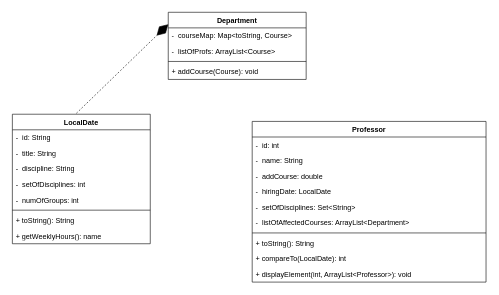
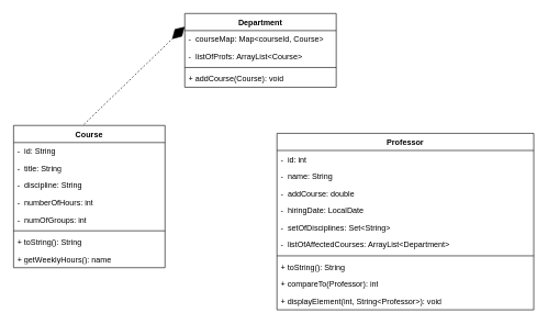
  <mxCell id="0" />
  <mxCell id="1" parent="0" />
  <mxCell id="2" value="Department" style="swimlane;fontStyle=1;align=center;verticalAlign=top;childLayout=stackLayout;horizontal=1;startSize=26;horizontalStack=0;resizeParent=1;resizeParentMax=0;resizeLast=0;collapsible=1;marginBottom=0;whiteSpace=wrap;html=1;" vertex="1" parent="1"><mxGeometry x="280" y="20" width="230" height="112" as="geometry"><mxRectangle x="70" y="76" width="110" height="30" as="alternateBounds" /></mxGeometry></mxCell>
- <mxCell id="3" value="-&amp;nbsp;&amp;nbsp;courseMap: Map&amp;lt;toString, Course&amp;gt;" style="text;strokeColor=none;fillColor=none;align=left;verticalAlign=top;spacingLeft=4;spacingRight=4;overflow=hidden;rotatable=0;points=[[0,0.5],[1,0.5]];portConstraint=eastwest;whiteSpace=wrap;html=1;" vertex="1" parent="2"><mxGeometry y="26" width="230" height="26" as="geometry" /></mxCell>
+ <mxCell id="3" value="-&amp;nbsp;&amp;nbsp;courseMap: Map&amp;lt;courseId, Course&amp;gt;" style="text;strokeColor=none;fillColor=none;align=left;verticalAlign=top;spacingLeft=4;spacingRight=4;overflow=hidden;rotatable=0;points=[[0,0.5],[1,0.5]];portConstraint=eastwest;whiteSpace=wrap;html=1;" vertex="1" parent="2"><mxGeometry y="26" width="230" height="26" as="geometry" /></mxCell>
  <mxCell id="4" value="-&amp;nbsp;&amp;nbsp;listOfProfs:&amp;nbsp;ArrayList&amp;lt;Course&amp;gt;" style="text;strokeColor=none;fillColor=none;align=left;verticalAlign=top;spacingLeft=4;spacingRight=4;overflow=hidden;rotatable=0;points=[[0,0.5],[1,0.5]];portConstraint=eastwest;whiteSpace=wrap;html=1;" vertex="1" parent="2"><mxGeometry y="52" width="230" height="26" as="geometry" /></mxCell>
  <mxCell id="5" value="" style="line;strokeWidth=1;fillColor=none;align=left;verticalAlign=middle;spacingTop=-1;spacingLeft=3;spacingRight=3;rotatable=0;labelPosition=right;points=[];portConstraint=eastwest;strokeColor=inherit;" vertex="1" parent="2"><mxGeometry y="78" width="230" height="8" as="geometry" /></mxCell>
  <mxCell id="6" value="+ addCourse(Course&lt;span style=&quot;background-color: initial;&quot;&gt;): void&lt;/span&gt;" style="text;strokeColor=none;fillColor=none;align=left;verticalAlign=top;spacingLeft=4;spacingRight=4;overflow=hidden;rotatable=0;points=[[0,0.5],[1,0.5]];portConstraint=eastwest;whiteSpace=wrap;html=1;" vertex="1" parent="2"><mxGeometry y="86" width="230" height="26" as="geometry" /></mxCell>
- <mxCell id="7" value="LocalDate" style="swimlane;fontStyle=1;align=center;verticalAlign=top;childLayout=stackLayout;horizontal=1;startSize=26;horizontalStack=0;resizeParent=1;resizeParentMax=0;resizeLast=0;collapsible=1;marginBottom=0;whiteSpace=wrap;html=1;" vertex="1" parent="1"><mxGeometry x="20" y="190" width="230" height="216" as="geometry"><mxRectangle x="70" y="76" width="110" height="30" as="alternateBounds" /></mxGeometry></mxCell>
+ <mxCell id="7" value="Course" style="swimlane;fontStyle=1;align=center;verticalAlign=top;childLayout=stackLayout;horizontal=1;startSize=26;horizontalStack=0;resizeParent=1;resizeParentMax=0;resizeLast=0;collapsible=1;marginBottom=0;whiteSpace=wrap;html=1;" vertex="1" parent="1"><mxGeometry x="20" y="190" width="230" height="216" as="geometry"><mxRectangle x="70" y="76" width="110" height="30" as="alternateBounds" /></mxGeometry></mxCell>
  <mxCell id="8" value="-&amp;nbsp;&amp;nbsp;id: String" style="text;strokeColor=none;fillColor=none;align=left;verticalAlign=top;spacingLeft=4;spacingRight=4;overflow=hidden;rotatable=0;points=[[0,0.5],[1,0.5]];portConstraint=eastwest;whiteSpace=wrap;html=1;" vertex="1" parent="7"><mxGeometry y="26" width="230" height="26" as="geometry" /></mxCell>
  <mxCell id="9" value="-&amp;nbsp;&amp;nbsp;title:&amp;nbsp;String" style="text;strokeColor=none;fillColor=none;align=left;verticalAlign=top;spacingLeft=4;spacingRight=4;overflow=hidden;rotatable=0;points=[[0,0.5],[1,0.5]];portConstraint=eastwest;whiteSpace=wrap;html=1;" vertex="1" parent="7"><mxGeometry y="52" width="230" height="26" as="geometry" /></mxCell>
  <mxCell id="10" value="-&amp;nbsp; discipline:&amp;nbsp;String" style="text;strokeColor=none;fillColor=none;align=left;verticalAlign=top;spacingLeft=4;spacingRight=4;overflow=hidden;rotatable=0;points=[[0,0.5],[1,0.5]];portConstraint=eastwest;whiteSpace=wrap;html=1;" vertex="1" parent="7"><mxGeometry y="78" width="230" height="26" as="geometry" /></mxCell>
- <mxCell id="11" value="-&amp;nbsp; setOfDisciplines: int" style="text;strokeColor=none;fillColor=none;align=left;verticalAlign=top;spacingLeft=4;spacingRight=4;overflow=hidden;rotatable=0;points=[[0,0.5],[1,0.5]];portConstraint=eastwest;whiteSpace=wrap;html=1;" vertex="1" parent="7"><mxGeometry y="104" width="230" height="26" as="geometry" /></mxCell>
+ <mxCell id="11" value="-&amp;nbsp; numberOfHours: int" style="text;strokeColor=none;fillColor=none;align=left;verticalAlign=top;spacingLeft=4;spacingRight=4;overflow=hidden;rotatable=0;points=[[0,0.5],[1,0.5]];portConstraint=eastwest;whiteSpace=wrap;html=1;" vertex="1" parent="7"><mxGeometry y="104" width="230" height="26" as="geometry" /></mxCell>
  <mxCell id="12" value="-&amp;nbsp; numOfGroups: int" style="text;strokeColor=none;fillColor=none;align=left;verticalAlign=top;spacingLeft=4;spacingRight=4;overflow=hidden;rotatable=0;points=[[0,0.5],[1,0.5]];portConstraint=eastwest;whiteSpace=wrap;html=1;" vertex="1" parent="7"><mxGeometry y="130" width="230" height="26" as="geometry" /></mxCell>
  <mxCell id="13" value="" style="line;strokeWidth=1;fillColor=none;align=left;verticalAlign=middle;spacingTop=-1;spacingLeft=3;spacingRight=3;rotatable=0;labelPosition=right;points=[];portConstraint=eastwest;strokeColor=inherit;" vertex="1" parent="7"><mxGeometry y="156" width="230" height="8" as="geometry" /></mxCell>
  <mxCell id="14" value="+ toString(&lt;span style=&quot;background-color: initial;&quot;&gt;): String&lt;/span&gt;" style="text;strokeColor=none;fillColor=none;align=left;verticalAlign=top;spacingLeft=4;spacingRight=4;overflow=hidden;rotatable=0;points=[[0,0.5],[1,0.5]];portConstraint=eastwest;whiteSpace=wrap;html=1;" vertex="1" parent="7"><mxGeometry y="164" width="230" height="26" as="geometry" /></mxCell>
  <mxCell id="15" value="+&amp;nbsp;getWeeklyHours&lt;span style=&quot;background-color: initial;&quot;&gt;(&lt;/span&gt;&lt;span style=&quot;background-color: initial;&quot;&gt;):&amp;nbsp;&lt;/span&gt;name" style="text;strokeColor=none;fillColor=none;align=left;verticalAlign=top;spacingLeft=4;spacingRight=4;overflow=hidden;rotatable=0;points=[[0,0.5],[1,0.5]];portConstraint=eastwest;whiteSpace=wrap;html=1;" vertex="1" parent="7"><mxGeometry y="190" width="230" height="26" as="geometry" /></mxCell>
  <mxCell id="16" value="" style="endArrow=diamondThin;endFill=1;endSize=24;html=1;rounded=0;exitX=0.464;exitY=-0.007;exitDx=0;exitDy=0;entryX=0;entryY=0.179;entryDx=0;entryDy=0;entryPerimeter=0;exitPerimeter=0;dashed=1;" edge="1" parent="1" source="7" target="2"><mxGeometry width="160" relative="1" as="geometry"><mxPoint x="650" y="290" as="sourcePoint" /><mxPoint x="789" y="45" as="targetPoint" /></mxGeometry></mxCell>
  <mxCell id="17" value="Professor" style="swimlane;fontStyle=1;align=center;verticalAlign=top;childLayout=stackLayout;horizontal=1;startSize=26;horizontalStack=0;resizeParent=1;resizeParentMax=0;resizeLast=0;collapsible=1;marginBottom=0;whiteSpace=wrap;html=1;" vertex="1" parent="1"><mxGeometry x="420" y="202" width="390" height="268" as="geometry"><mxRectangle x="70" y="76" width="110" height="30" as="alternateBounds" /></mxGeometry></mxCell>
  <mxCell id="18" value="-&amp;nbsp;&amp;nbsp;id: int" style="text;strokeColor=none;fillColor=none;align=left;verticalAlign=top;spacingLeft=4;spacingRight=4;overflow=hidden;rotatable=0;points=[[0,0.5],[1,0.5]];portConstraint=eastwest;whiteSpace=wrap;html=1;" vertex="1" parent="17"><mxGeometry y="26" width="390" height="26" as="geometry" /></mxCell>
  <mxCell id="19" value="-&amp;nbsp; name: String&amp;nbsp;" style="text;strokeColor=none;fillColor=none;align=left;verticalAlign=top;spacingLeft=4;spacingRight=4;overflow=hidden;rotatable=0;points=[[0,0.5],[1,0.5]];portConstraint=eastwest;whiteSpace=wrap;html=1;" vertex="1" parent="17"><mxGeometry y="52" width="390" height="26" as="geometry" /></mxCell>
  <mxCell id="20" value="-&amp;nbsp; addCourse: double" style="text;strokeColor=none;fillColor=none;align=left;verticalAlign=top;spacingLeft=4;spacingRight=4;overflow=hidden;rotatable=0;points=[[0,0.5],[1,0.5]];portConstraint=eastwest;whiteSpace=wrap;html=1;" vertex="1" parent="17"><mxGeometry y="78" width="390" height="26" as="geometry" /></mxCell>
  <mxCell id="21" value="-&amp;nbsp; hiringDate: LocalDate" style="text;strokeColor=none;fillColor=none;align=left;verticalAlign=top;spacingLeft=4;spacingRight=4;overflow=hidden;rotatable=0;points=[[0,0.5],[1,0.5]];portConstraint=eastwest;whiteSpace=wrap;html=1;" vertex="1" parent="17"><mxGeometry y="104" width="390" height="26" as="geometry" /></mxCell>
  <mxCell id="22" value="-&amp;nbsp; setOfDisciplines: Set&amp;lt;String&amp;gt;" style="text;strokeColor=none;fillColor=none;align=left;verticalAlign=top;spacingLeft=4;spacingRight=4;overflow=hidden;rotatable=0;points=[[0,0.5],[1,0.5]];portConstraint=eastwest;whiteSpace=wrap;html=1;" vertex="1" parent="17"><mxGeometry y="130" width="390" height="26" as="geometry" /></mxCell>
  <mxCell id="23" value="-&amp;nbsp; listOfAffectedCourses: ArrayList&amp;lt;Department&amp;gt;" style="text;strokeColor=none;fillColor=none;align=left;verticalAlign=top;spacingLeft=4;spacingRight=4;overflow=hidden;rotatable=0;points=[[0,0.5],[1,0.5]];portConstraint=eastwest;whiteSpace=wrap;html=1;" vertex="1" parent="17"><mxGeometry y="156" width="390" height="26" as="geometry" /></mxCell>
  <mxCell id="24" value="" style="line;strokeWidth=1;fillColor=none;align=left;verticalAlign=middle;spacingTop=-1;spacingLeft=3;spacingRight=3;rotatable=0;labelPosition=right;points=[];portConstraint=eastwest;strokeColor=inherit;" vertex="1" parent="17"><mxGeometry y="182" width="390" height="8" as="geometry" /></mxCell>
  <mxCell id="25" value="+ toString(&lt;span style=&quot;background-color: initial;&quot;&gt;): String&lt;/span&gt;" style="text;strokeColor=none;fillColor=none;align=left;verticalAlign=top;spacingLeft=4;spacingRight=4;overflow=hidden;rotatable=0;points=[[0,0.5],[1,0.5]];portConstraint=eastwest;whiteSpace=wrap;html=1;" vertex="1" parent="17"><mxGeometry y="190" width="390" height="26" as="geometry" /></mxCell>
- <mxCell id="26" value="+ compareTo&lt;span style=&quot;background-color: initial;&quot;&gt;(LocalDate&lt;/span&gt;&lt;span style=&quot;background-color: initial;&quot;&gt;):&amp;nbsp;&lt;/span&gt;int" style="text;strokeColor=none;fillColor=none;align=left;verticalAlign=top;spacingLeft=4;spacingRight=4;overflow=hidden;rotatable=0;points=[[0,0.5],[1,0.5]];portConstraint=eastwest;whiteSpace=wrap;html=1;" vertex="1" parent="17"><mxGeometry y="216" width="390" height="26" as="geometry" /></mxCell>
- <mxCell id="27" value="+ displayElement&lt;span style=&quot;background-color: initial;&quot;&gt;(int, ArrayList&amp;lt;Professor&amp;gt;&lt;/span&gt;&lt;span style=&quot;background-color: initial;&quot;&gt;): void&lt;/span&gt;" style="text;strokeColor=none;fillColor=none;align=left;verticalAlign=top;spacingLeft=4;spacingRight=4;overflow=hidden;rotatable=0;points=[[0,0.5],[1,0.5]];portConstraint=eastwest;whiteSpace=wrap;html=1;" vertex="1" parent="17"><mxGeometry y="242" width="390" height="26" as="geometry" /></mxCell>
+ <mxCell id="26" value="+ compareTo&lt;span style=&quot;background-color: initial;&quot;&gt;(Professor&lt;/span&gt;&lt;span style=&quot;background-color: initial;&quot;&gt;):&amp;nbsp;&lt;/span&gt;int" style="text;strokeColor=none;fillColor=none;align=left;verticalAlign=top;spacingLeft=4;spacingRight=4;overflow=hidden;rotatable=0;points=[[0,0.5],[1,0.5]];portConstraint=eastwest;whiteSpace=wrap;html=1;" vertex="1" parent="17"><mxGeometry y="216" width="390" height="26" as="geometry" /></mxCell>
+ <mxCell id="27" value="+ displayElement&lt;span style=&quot;background-color: initial;&quot;&gt;(int, String&amp;lt;Professor&amp;gt;&lt;/span&gt;&lt;span style=&quot;background-color: initial;&quot;&gt;): void&lt;/span&gt;" style="text;strokeColor=none;fillColor=none;align=left;verticalAlign=top;spacingLeft=4;spacingRight=4;overflow=hidden;rotatable=0;points=[[0,0.5],[1,0.5]];portConstraint=eastwest;whiteSpace=wrap;html=1;" vertex="1" parent="17"><mxGeometry y="242" width="390" height="26" as="geometry" /></mxCell>
